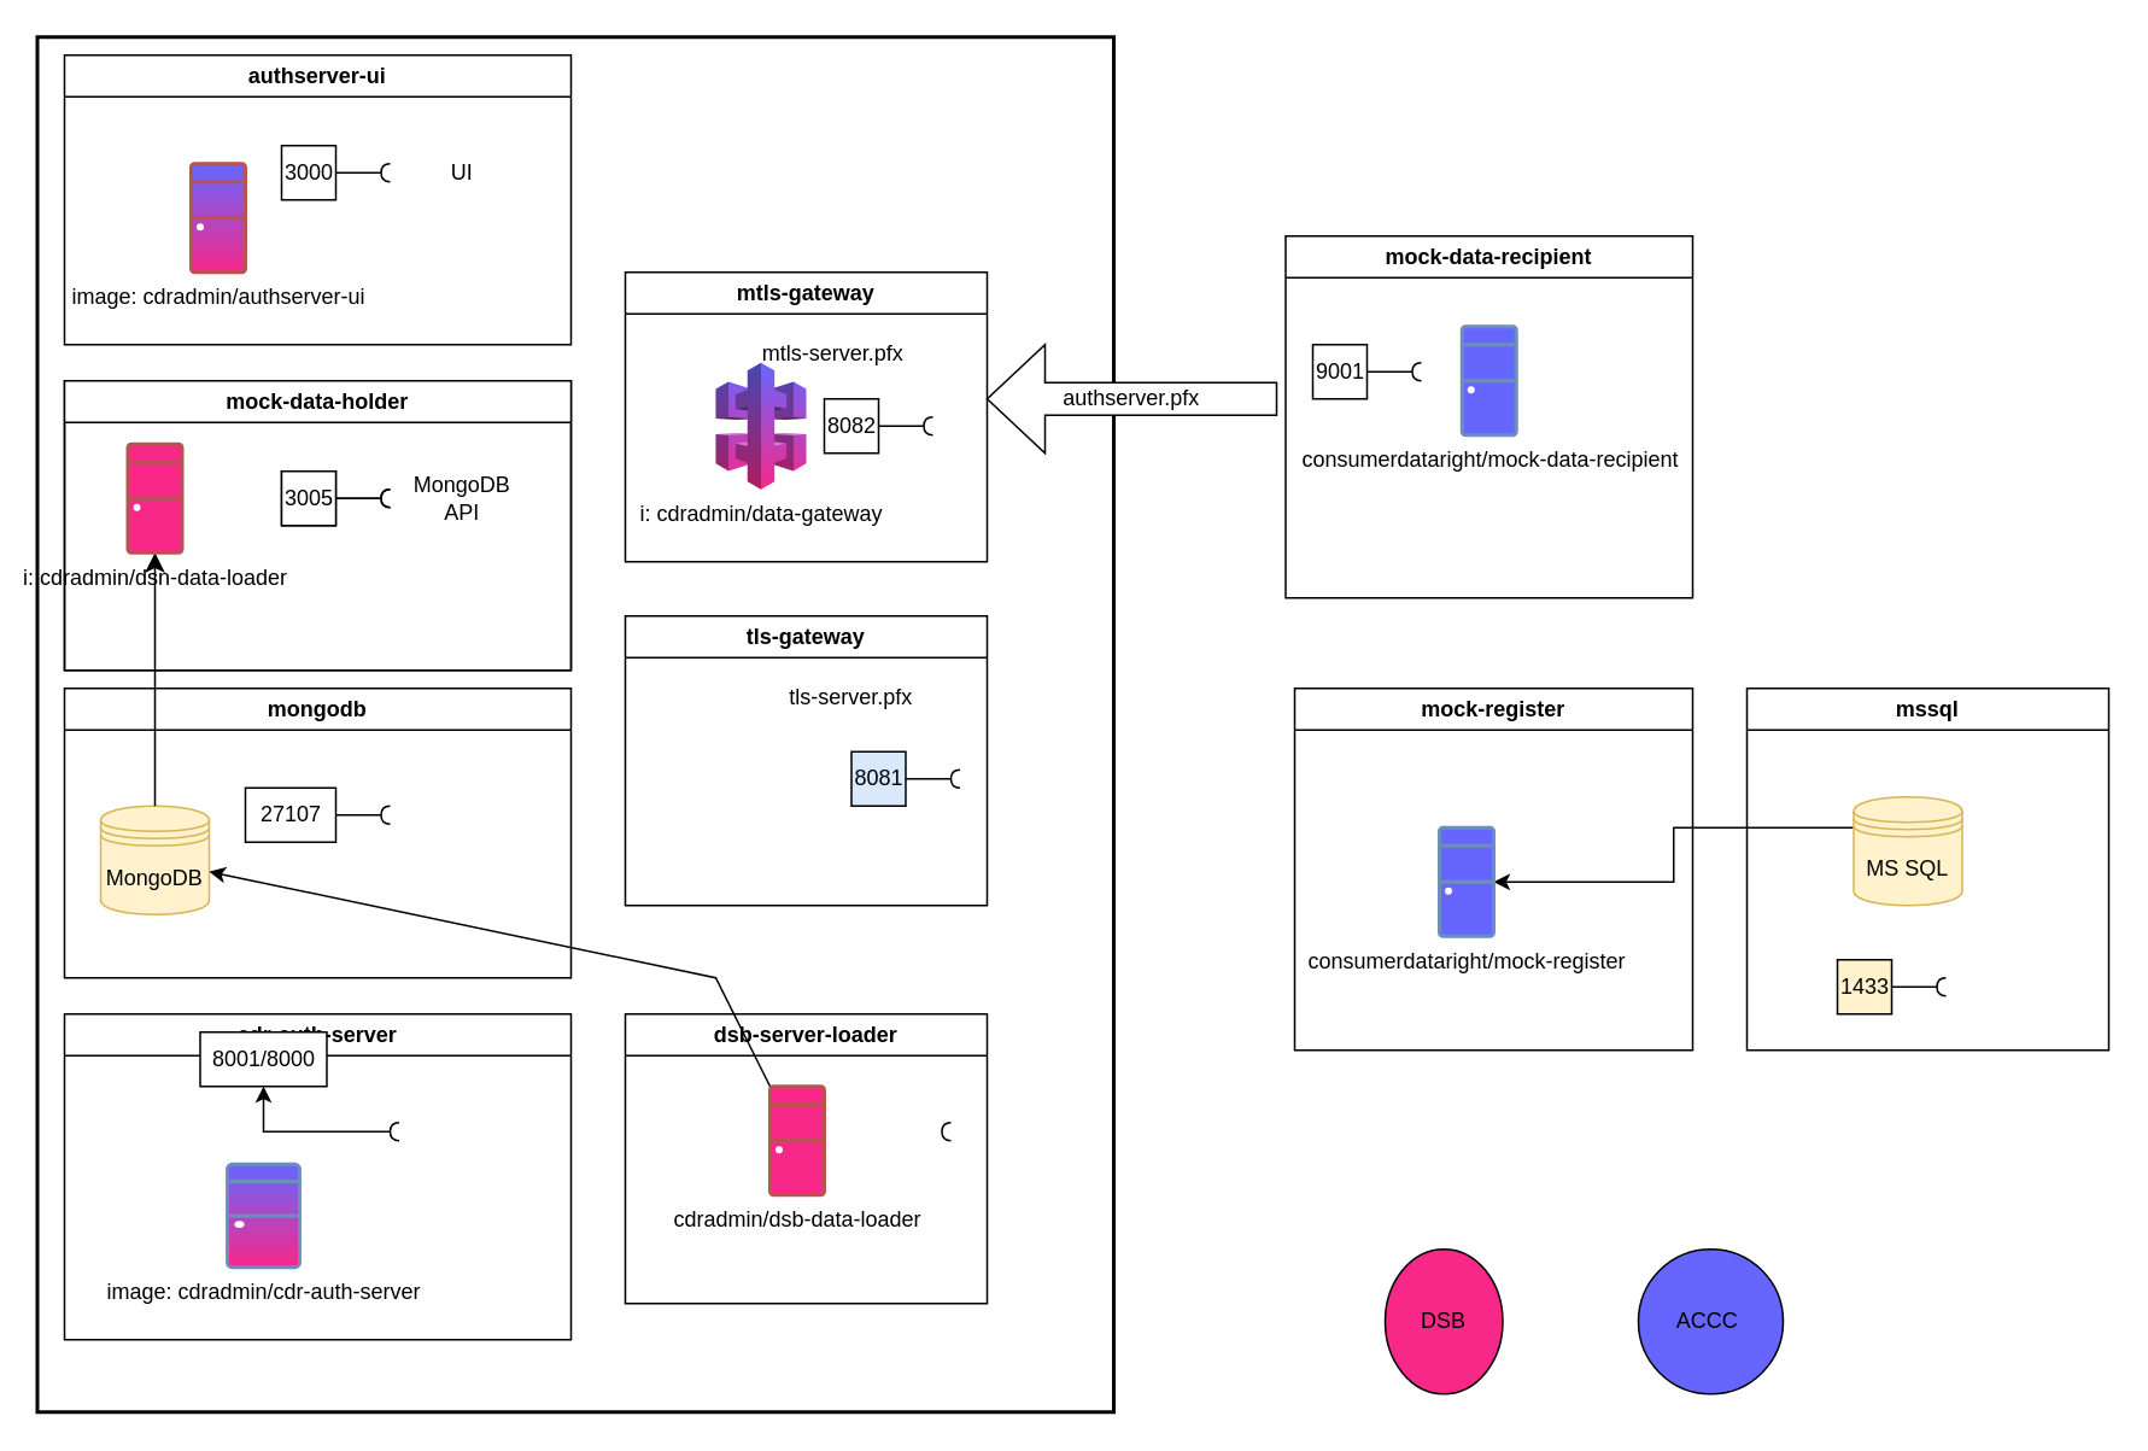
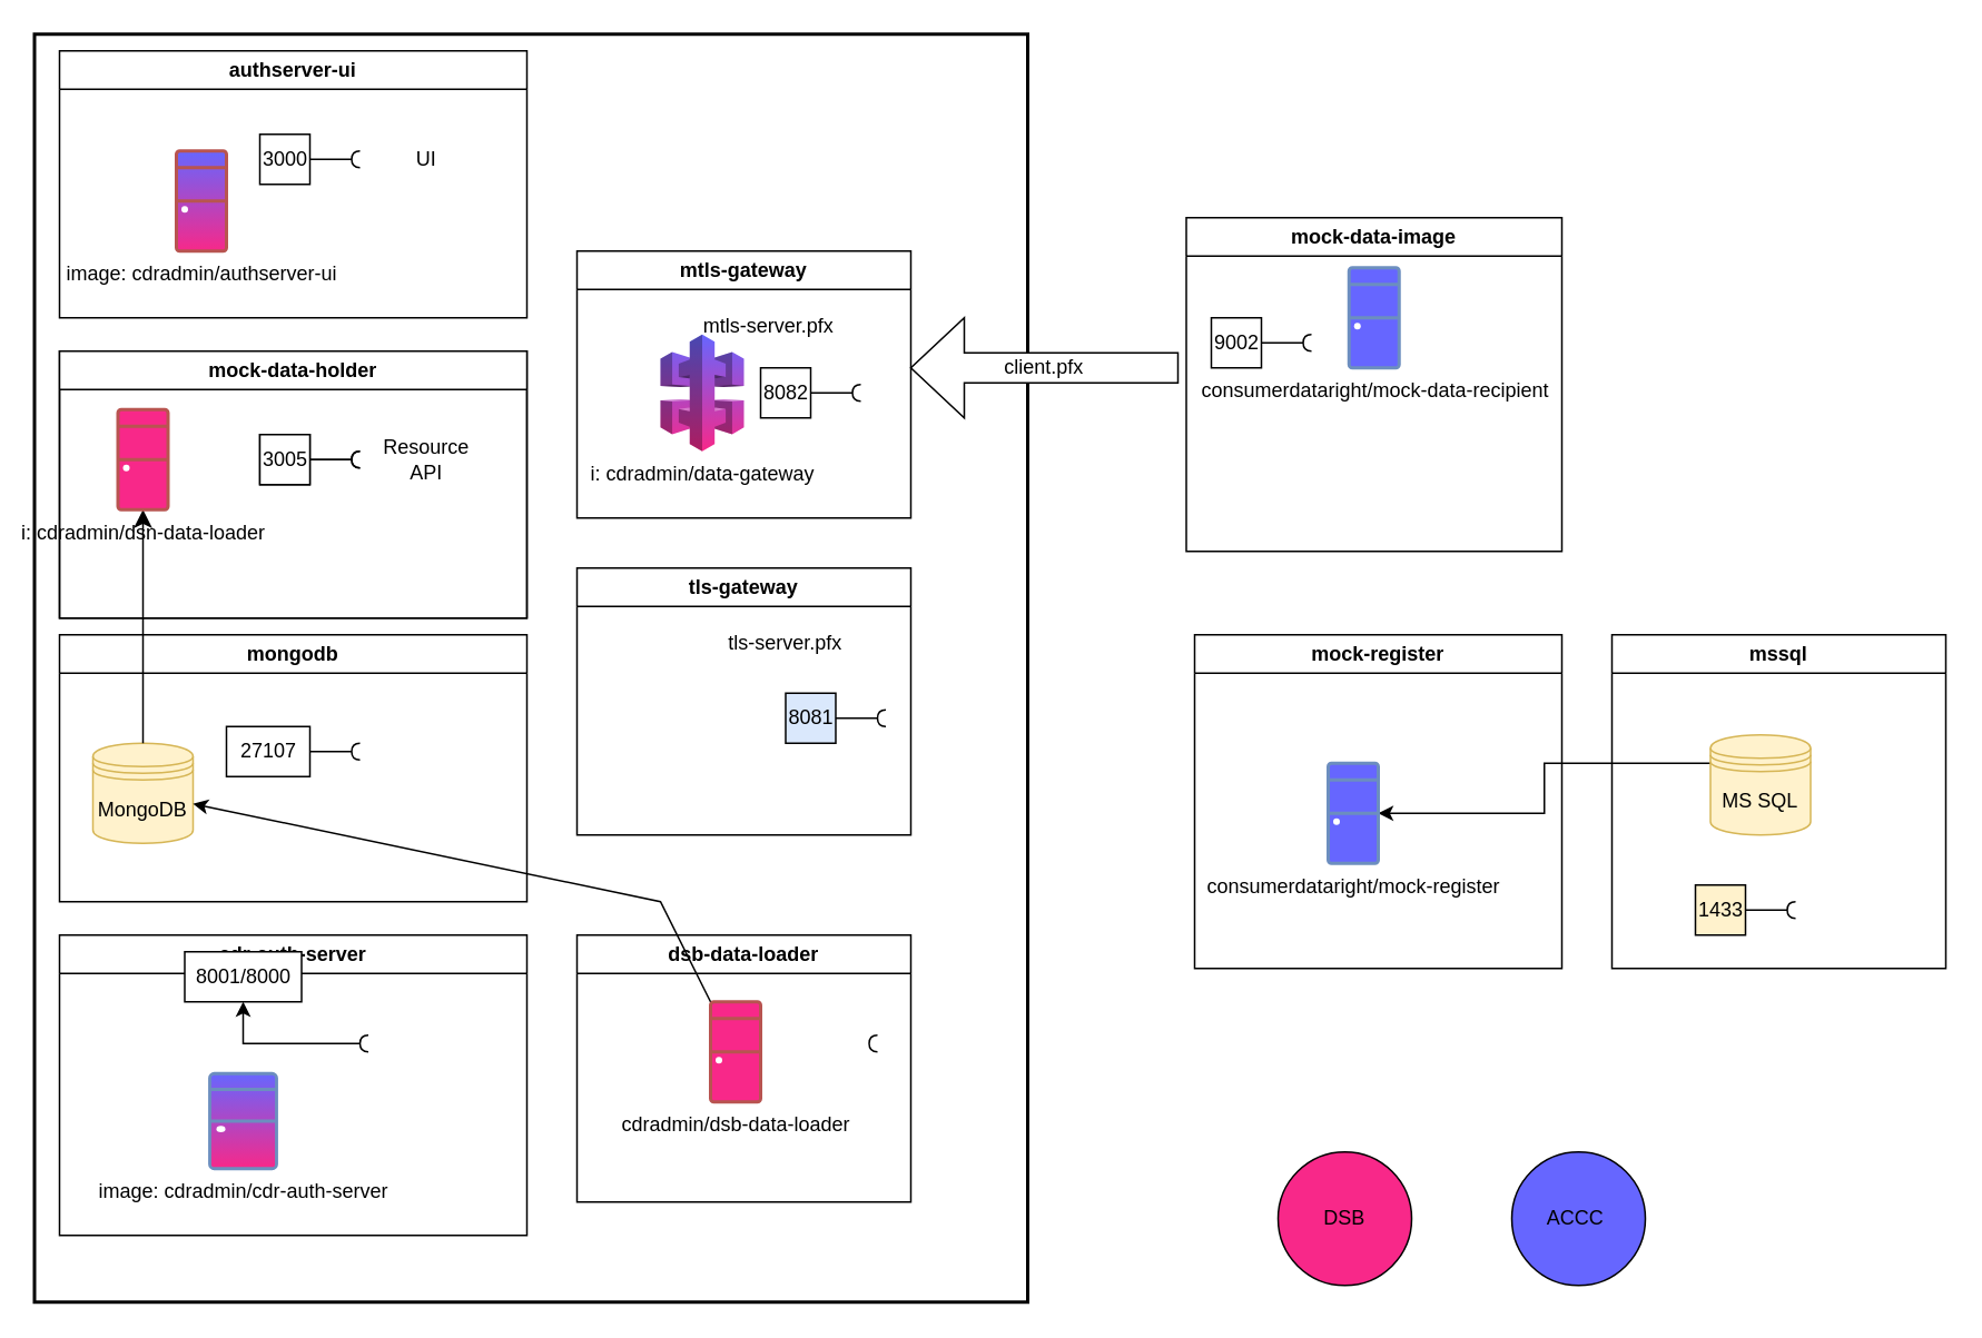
  <mxCell id="0" />
  <mxCell id="1" parent="0" />
  <mxCell id="2" value="" style="rounded=0;whiteSpace=wrap;html=1;fillColor=none;strokeWidth=2;" vertex="1" parent="1"><mxGeometry x="20" y="20" width="595" height="760" as="geometry" /></mxCell>
  <mxCell id="3" value="cdr-auth-server" style="swimlane;whiteSpace=wrap;html=1;" parent="1" vertex="1"><mxGeometry x="35" y="560" width="280" height="180" as="geometry" /></mxCell>
  <mxCell id="4" value="image: cdradmin/cdr-auth-server" style="verticalAlign=top;verticalLabelPosition=bottom;labelPosition=center;align=center;html=1;outlineConnect=0;fillColor=#F82889;strokeColor=#6c8ebf;gradientDirection=north;strokeWidth=2;shape=mxgraph.networks.desktop_pc;gradientColor=#6666FF;" parent="3" vertex="1"><mxGeometry x="90" y="83" width="40" height="57" as="geometry" /></mxCell>
  <mxCell id="5" value="" style="edgeStyle=orthogonalEdgeStyle;rounded=0;orthogonalLoop=1;jettySize=auto;html=1;" parent="3" source="6" target="7" edge="1"><mxGeometry relative="1" as="geometry" /></mxCell>
  <mxCell id="6" value="" style="shape=requiredInterface;html=1;fontSize=11;align=center;fillColor=none;points=[];aspect=fixed;resizable=0;verticalAlign=bottom;labelPosition=center;verticalLabelPosition=top;flipH=1;" parent="3" vertex="1"><mxGeometry x="180" y="60" width="5" height="10" as="geometry" /></mxCell>
  <mxCell id="7" value="8001/8000" style="html=1;rounded=0;" parent="3" vertex="1"><mxGeometry x="75" y="10" width="70" height="30" as="geometry" /></mxCell>
  <mxCell id="8" value="" style="edgeStyle=orthogonalEdgeStyle;rounded=0;orthogonalLoop=1;jettySize=auto;html=1;entryX=0.25;entryY=0.283;entryDx=0;entryDy=0;entryPerimeter=0;startArrow=classic;startFill=1;" parent="1" source="25" target="20" edge="1"><mxGeometry relative="1" as="geometry" /></mxCell>
- <mxCell id="9" value="mock-data-recipient" style="swimlane;whiteSpace=wrap;html=1;" parent="1" vertex="1"><mxGeometry x="710" y="130" width="225" height="200" as="geometry" /></mxCell>
- <mxCell id="10" value="consumerdataright/mock-data-recipient" style="verticalAlign=top;verticalLabelPosition=bottom;labelPosition=center;align=center;html=1;outlineConnect=0;fillColor=#6666FF;strokeColor=#6c8ebf;gradientDirection=north;strokeWidth=2;shape=mxgraph.networks.desktop_pc;" parent="9" vertex="1"><mxGeometry x="97.5" y="50" width="30" height="60" as="geometry" /></mxCell>
- <mxCell id="11" value="9001" style="html=1;rounded=0;" parent="9" vertex="1"><mxGeometry x="15" y="60" width="30" height="30" as="geometry" /></mxCell>
+ <mxCell id="9" value="mock-data-image" style="swimlane;whiteSpace=wrap;html=1;" parent="1" vertex="1"><mxGeometry x="710" y="130" width="225" height="200" as="geometry" /></mxCell>
+ <mxCell id="10" value="consumerdataright/mock-data-recipient" style="verticalAlign=top;verticalLabelPosition=bottom;labelPosition=center;align=center;html=1;outlineConnect=0;fillColor=#6666FF;strokeColor=#6c8ebf;gradientDirection=north;strokeWidth=2;shape=mxgraph.networks.desktop_pc;" parent="9" vertex="1"><mxGeometry x="97.5" y="30" width="30" height="60" as="geometry" /></mxCell>
+ <mxCell id="11" value="9002" style="html=1;rounded=0;" parent="9" vertex="1"><mxGeometry x="15" y="60" width="30" height="30" as="geometry" /></mxCell>
  <mxCell id="12" value="" style="endArrow=none;html=1;rounded=0;align=center;verticalAlign=top;endFill=0;labelBackgroundColor=none;endSize=2;" parent="9" source="11" target="13" edge="1"><mxGeometry relative="1" as="geometry" /></mxCell>
  <mxCell id="13" value="" style="shape=requiredInterface;html=1;fontSize=11;align=center;fillColor=none;points=[];aspect=fixed;resizable=0;verticalAlign=bottom;labelPosition=center;verticalLabelPosition=top;flipH=1;" parent="9" vertex="1"><mxGeometry x="70" y="70" width="5" height="10" as="geometry" /></mxCell>
  <mxCell id="14" value="mongodb" style="swimlane;whiteSpace=wrap;html=1;" parent="1" vertex="1"><mxGeometry x="35" y="380" width="280" height="160" as="geometry" /></mxCell>
  <mxCell id="15" value="MongoDB" style="shape=datastore;whiteSpace=wrap;html=1;fillColor=#fff2cc;strokeColor=#d6b656;" parent="14" vertex="1"><mxGeometry x="20" y="65" width="60" height="60" as="geometry" /></mxCell>
  <mxCell id="16" value="27107" style="html=1;rounded=0;" parent="14" vertex="1"><mxGeometry x="100" y="55" width="50" height="30" as="geometry" /></mxCell>
  <mxCell id="17" value="" style="endArrow=none;html=1;rounded=0;align=center;verticalAlign=top;endFill=0;labelBackgroundColor=none;endSize=2;" parent="14" source="16" target="18" edge="1"><mxGeometry relative="1" as="geometry" /></mxCell>
  <mxCell id="18" value="" style="shape=requiredInterface;html=1;fontSize=11;align=center;fillColor=none;points=[];aspect=fixed;resizable=0;verticalAlign=bottom;labelPosition=center;verticalLabelPosition=top;flipH=1;" parent="14" vertex="1"><mxGeometry x="175" y="65" width="5" height="10" as="geometry" /></mxCell>
  <mxCell id="19" value="mssql" style="swimlane;whiteSpace=wrap;html=1;" parent="1" vertex="1"><mxGeometry x="965" y="380" width="200" height="200" as="geometry" /></mxCell>
  <mxCell id="20" value="MS SQL" style="shape=datastore;whiteSpace=wrap;html=1;fillColor=#fff2cc;strokeColor=#d6b656;" parent="19" vertex="1"><mxGeometry x="59" y="60" width="60" height="60" as="geometry" /></mxCell>
  <mxCell id="21" value="1433" style="html=1;rounded=0;fillColor=#fff2cc;" parent="19" vertex="1"><mxGeometry x="50" y="150" width="30" height="30" as="geometry" /></mxCell>
  <mxCell id="22" value="" style="endArrow=none;html=1;rounded=0;align=center;verticalAlign=top;endFill=0;labelBackgroundColor=none;endSize=2;" parent="19" source="21" target="23" edge="1"><mxGeometry relative="1" as="geometry" /></mxCell>
  <mxCell id="23" value="" style="shape=requiredInterface;html=1;fontSize=11;align=center;fillColor=none;points=[];aspect=fixed;resizable=0;verticalAlign=bottom;labelPosition=center;verticalLabelPosition=top;flipH=1;" parent="19" vertex="1"><mxGeometry x="105" y="160" width="5" height="10" as="geometry" /></mxCell>
  <mxCell id="24" value="mock-register" style="swimlane;whiteSpace=wrap;html=1;" parent="1" vertex="1"><mxGeometry x="715" y="380" width="220" height="200" as="geometry" /></mxCell>
  <mxCell id="25" value="consumerdataright/mock-register" style="verticalAlign=top;verticalLabelPosition=bottom;labelPosition=center;align=center;html=1;outlineConnect=0;fillColor=#6666FF;strokeColor=#6c8ebf;gradientDirection=north;strokeWidth=2;shape=mxgraph.networks.desktop_pc;gradientColor=none;" parent="24" vertex="1"><mxGeometry x="80" y="77" width="30" height="60" as="geometry" /></mxCell>
  <mxCell id="26" value="mock-data-holder" style="swimlane;whiteSpace=wrap;html=1;" parent="1" vertex="1"><mxGeometry x="35" y="210" width="280" height="160" as="geometry" /></mxCell>
  <mxCell id="27" value="3005" style="html=1;rounded=0;" parent="26" vertex="1"><mxGeometry x="120" y="50" width="30" height="30" as="geometry" /></mxCell>
  <mxCell id="28" value="" style="endArrow=none;html=1;rounded=0;align=center;verticalAlign=top;endFill=0;labelBackgroundColor=none;endSize=2;" parent="26" source="27" target="29" edge="1"><mxGeometry relative="1" as="geometry" /></mxCell>
  <mxCell id="29" value="" style="shape=requiredInterface;html=1;fontSize=11;align=center;fillColor=none;points=[];aspect=fixed;resizable=0;verticalAlign=bottom;labelPosition=center;verticalLabelPosition=top;flipH=1;" parent="26" vertex="1"><mxGeometry x="175" y="60" width="5" height="10" as="geometry" /></mxCell>
  <mxCell id="30" value="mtls-gateway" style="swimlane;whiteSpace=wrap;html=1;" parent="1" vertex="1"><mxGeometry x="345" y="150" width="200" height="160" as="geometry" /></mxCell>
  <mxCell id="31" value="i: cdradmin/data-gateway" style="outlineConnect=0;dashed=0;verticalLabelPosition=bottom;verticalAlign=top;align=center;html=1;shape=mxgraph.aws3.api_gateway;fillColor=#6666FF;gradientColor=#F82889;" parent="30" vertex="1"><mxGeometry x="50" y="50" width="50" height="70" as="geometry" /></mxCell>
  <mxCell id="32" value="8082" style="html=1;rounded=0;" parent="30" vertex="1"><mxGeometry x="110" y="70" width="30" height="30" as="geometry" /></mxCell>
  <mxCell id="33" value="" style="endArrow=none;html=1;rounded=0;align=center;verticalAlign=top;endFill=0;labelBackgroundColor=none;endSize=2;" parent="30" source="32" target="34" edge="1"><mxGeometry relative="1" as="geometry" /></mxCell>
  <mxCell id="34" value="" style="shape=requiredInterface;html=1;fontSize=11;align=center;fillColor=none;points=[];aspect=fixed;resizable=0;verticalAlign=bottom;labelPosition=center;verticalLabelPosition=top;flipH=1;" parent="30" vertex="1"><mxGeometry x="165" y="80" width="5" height="10" as="geometry" /></mxCell>
  <mxCell id="35" value="mtls-server.pfx" style="text;strokeColor=none;align=center;fillColor=none;html=1;verticalAlign=middle;whiteSpace=wrap;rounded=0;" parent="30" vertex="1"><mxGeometry x="70" y="30" width="90" height="30" as="geometry" /></mxCell>
  <mxCell id="36" value="tls-gateway" style="swimlane;whiteSpace=wrap;html=1;" parent="1" vertex="1"><mxGeometry x="345" y="340" width="200" height="160" as="geometry" /></mxCell>
  <mxCell id="37" value="8081" style="html=1;rounded=0;fillColor=#dae8fc;" parent="36" vertex="1"><mxGeometry x="125" y="75" width="30" height="30" as="geometry" /></mxCell>
  <mxCell id="38" value="" style="endArrow=none;html=1;rounded=0;align=center;verticalAlign=top;endFill=0;labelBackgroundColor=none;endSize=2;" parent="36" source="37" target="39" edge="1"><mxGeometry relative="1" as="geometry" /></mxCell>
  <mxCell id="39" value="" style="shape=requiredInterface;html=1;fontSize=11;align=center;fillColor=none;points=[];aspect=fixed;resizable=0;verticalAlign=bottom;labelPosition=center;verticalLabelPosition=top;flipH=1;" parent="36" vertex="1"><mxGeometry x="180" y="85" width="5" height="10" as="geometry" /></mxCell>
  <mxCell id="40" value="tls-server.pfx" style="text;strokeColor=none;align=center;fillColor=none;html=1;verticalAlign=middle;whiteSpace=wrap;rounded=0;" parent="36" vertex="1"><mxGeometry x="80" y="30" width="90" height="30" as="geometry" /></mxCell>
  <mxCell id="41" value="" style="edgeStyle=segmentEdgeStyle;endArrow=classic;html=1;curved=0;rounded=0;endSize=8;startSize=8;exitX=0.5;exitY=0;exitDx=0;exitDy=0;" parent="1" source="15" target="55" edge="1"><mxGeometry width="50" height="50" relative="1" as="geometry"><mxPoint x="75" y="490" as="sourcePoint" /><mxPoint x="125" y="440" as="targetPoint" /></mxGeometry></mxCell>
  <mxCell id="42" value="authserver-ui" style="swimlane;whiteSpace=wrap;html=1;" parent="1" vertex="1"><mxGeometry x="35" y="30" width="280" height="160" as="geometry" /></mxCell>
  <mxCell id="43" value="image: cdradmin/authserver-ui" style="verticalAlign=top;verticalLabelPosition=bottom;labelPosition=center;align=center;html=1;outlineConnect=0;fillColor=#F82889;strokeColor=#b85450;gradientDirection=north;strokeWidth=2;shape=mxgraph.networks.desktop_pc;gradientColor=#6666FF;" parent="42" vertex="1"><mxGeometry x="70" y="60" width="30" height="60" as="geometry" /></mxCell>
  <mxCell id="44" value="3000" style="html=1;rounded=0;" parent="42" vertex="1"><mxGeometry x="120" y="50" width="30" height="30" as="geometry" /></mxCell>
  <mxCell id="45" value="" style="endArrow=none;html=1;rounded=0;align=center;verticalAlign=top;endFill=0;labelBackgroundColor=none;endSize=2;" parent="42" source="44" target="46" edge="1"><mxGeometry relative="1" as="geometry" /></mxCell>
  <mxCell id="46" value="" style="shape=requiredInterface;html=1;fontSize=11;align=center;fillColor=none;points=[];aspect=fixed;resizable=0;verticalAlign=bottom;labelPosition=center;verticalLabelPosition=top;flipH=1;" parent="42" vertex="1"><mxGeometry x="175" y="60" width="5" height="10" as="geometry" /></mxCell>
- <mxCell id="47" value="authserver.pfx" style="shape=singleArrow;direction=west;whiteSpace=wrap;html=1;" parent="1" vertex="1"><mxGeometry x="545" y="190" width="160" height="60" as="geometry" /></mxCell>
- <mxCell id="48" value="DSB" style="ellipse;whiteSpace=wrap;html=1;fillColor=#F82889;" parent="1" vertex="1"><mxGeometry x="765" y="690" width="65" height="80" as="geometry" /></mxCell>
+ <mxCell id="47" value="client.pfx" style="shape=singleArrow;direction=west;whiteSpace=wrap;html=1;" parent="1" vertex="1"><mxGeometry x="545" y="190" width="160" height="60" as="geometry" /></mxCell>
+ <mxCell id="48" value="DSB" style="ellipse;whiteSpace=wrap;html=1;fillColor=#F82889;" parent="1" vertex="1"><mxGeometry x="765" y="690" width="80" height="80" as="geometry" /></mxCell>
  <mxCell id="49" value="ACCC&amp;nbsp;" style="ellipse;whiteSpace=wrap;html=1;fillColor=#6666FF;" parent="1" vertex="1"><mxGeometry x="905" y="690" width="80" height="80" as="geometry" /></mxCell>
  <mxCell id="50" value="mock-data-holder" style="swimlane;whiteSpace=wrap;html=1;" vertex="1" parent="1"><mxGeometry x="35" y="210" width="280" height="160" as="geometry" /></mxCell>
  <mxCell id="51" value="3005" style="html=1;rounded=0;" vertex="1" parent="50"><mxGeometry x="120" y="50" width="30" height="30" as="geometry" /></mxCell>
  <mxCell id="52" value="" style="endArrow=none;html=1;rounded=0;align=center;verticalAlign=top;endFill=0;labelBackgroundColor=none;endSize=2;" edge="1" parent="50" source="51" target="53"><mxGeometry relative="1" as="geometry" /></mxCell>
  <mxCell id="53" value="" style="shape=requiredInterface;html=1;fontSize=11;align=center;fillColor=none;points=[];aspect=fixed;resizable=0;verticalAlign=bottom;labelPosition=center;verticalLabelPosition=top;flipH=1;" vertex="1" parent="50"><mxGeometry x="175" y="60" width="5" height="10" as="geometry" /></mxCell>
- <mxCell id="54" value="MongoDB API" style="text;strokeColor=none;align=center;fillColor=none;html=1;verticalAlign=middle;whiteSpace=wrap;rounded=0;" vertex="1" parent="50"><mxGeometry x="190" y="50" width="60" height="30" as="geometry" /></mxCell>
+ <mxCell id="54" value="Resource API" style="text;strokeColor=none;align=center;fillColor=none;html=1;verticalAlign=middle;whiteSpace=wrap;rounded=0;" vertex="1" parent="50"><mxGeometry x="190" y="50" width="60" height="30" as="geometry" /></mxCell>
  <mxCell id="55" value="i: cdradmin/dsn-data-loader" style="verticalAlign=top;verticalLabelPosition=bottom;labelPosition=center;align=center;html=1;outlineConnect=0;fillColor=#F82889;strokeColor=#b85450;gradientDirection=north;strokeWidth=2;shape=mxgraph.networks.desktop_pc;" parent="50" vertex="1"><mxGeometry x="35" y="35" width="30" height="60" as="geometry" /></mxCell>
- <mxCell id="56" value="dsb-server-loader" style="swimlane;whiteSpace=wrap;html=1;" vertex="1" parent="1"><mxGeometry x="345" y="560" width="200" height="160" as="geometry" /></mxCell>
+ <mxCell id="56" value="dsb-data-loader" style="swimlane;whiteSpace=wrap;html=1;" vertex="1" parent="1"><mxGeometry x="345" y="560" width="200" height="160" as="geometry" /></mxCell>
  <mxCell id="57" value="cdradmin/dsb-data-loader" style="verticalAlign=top;verticalLabelPosition=bottom;labelPosition=center;align=center;html=1;outlineConnect=0;fillColor=#F82889;strokeColor=#b85450;gradientDirection=north;strokeWidth=2;shape=mxgraph.networks.desktop_pc;" vertex="1" parent="56"><mxGeometry x="80" y="40" width="30" height="60" as="geometry" /></mxCell>
  <mxCell id="58" value="" style="shape=requiredInterface;html=1;fontSize=11;align=center;fillColor=none;points=[];aspect=fixed;resizable=0;verticalAlign=bottom;labelPosition=center;verticalLabelPosition=top;flipH=1;" vertex="1" parent="56"><mxGeometry x="175" y="60" width="5" height="10" as="geometry" /></mxCell>
  <mxCell id="59" value="" style="endArrow=classic;html=1;rounded=0;" edge="1" parent="1" source="57" target="15"><mxGeometry width="50" height="50" relative="1" as="geometry"><mxPoint x="325" y="580" as="sourcePoint" /><mxPoint x="375" y="530" as="targetPoint" /><Array as="points"><mxPoint x="395" y="540" /></Array></mxGeometry></mxCell>
  <mxCell id="60" value="UI" style="text;strokeColor=none;align=center;fillColor=none;html=1;verticalAlign=middle;whiteSpace=wrap;rounded=0;" vertex="1" parent="1"><mxGeometry x="225" y="80" width="60" height="30" as="geometry" /></mxCell>
